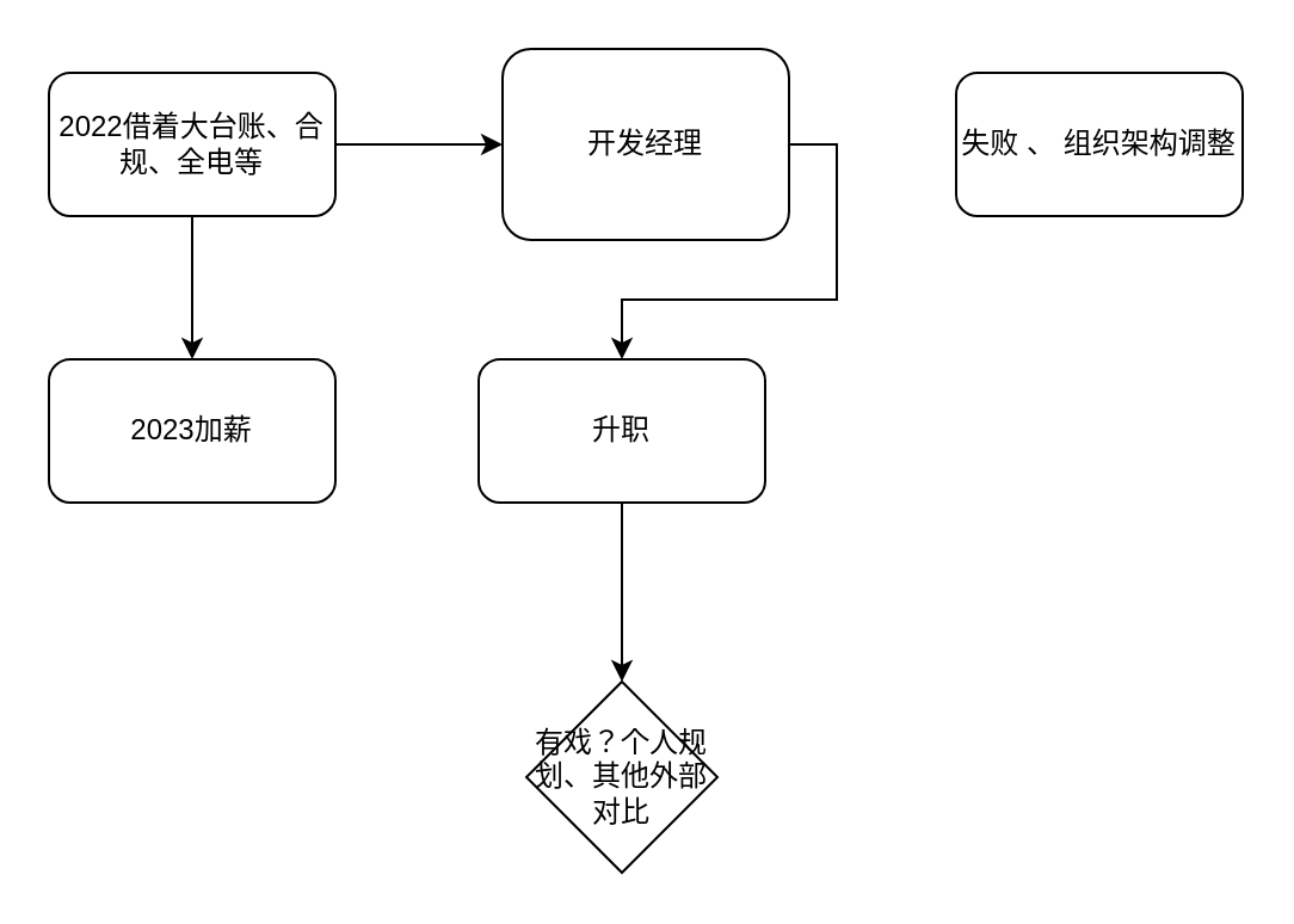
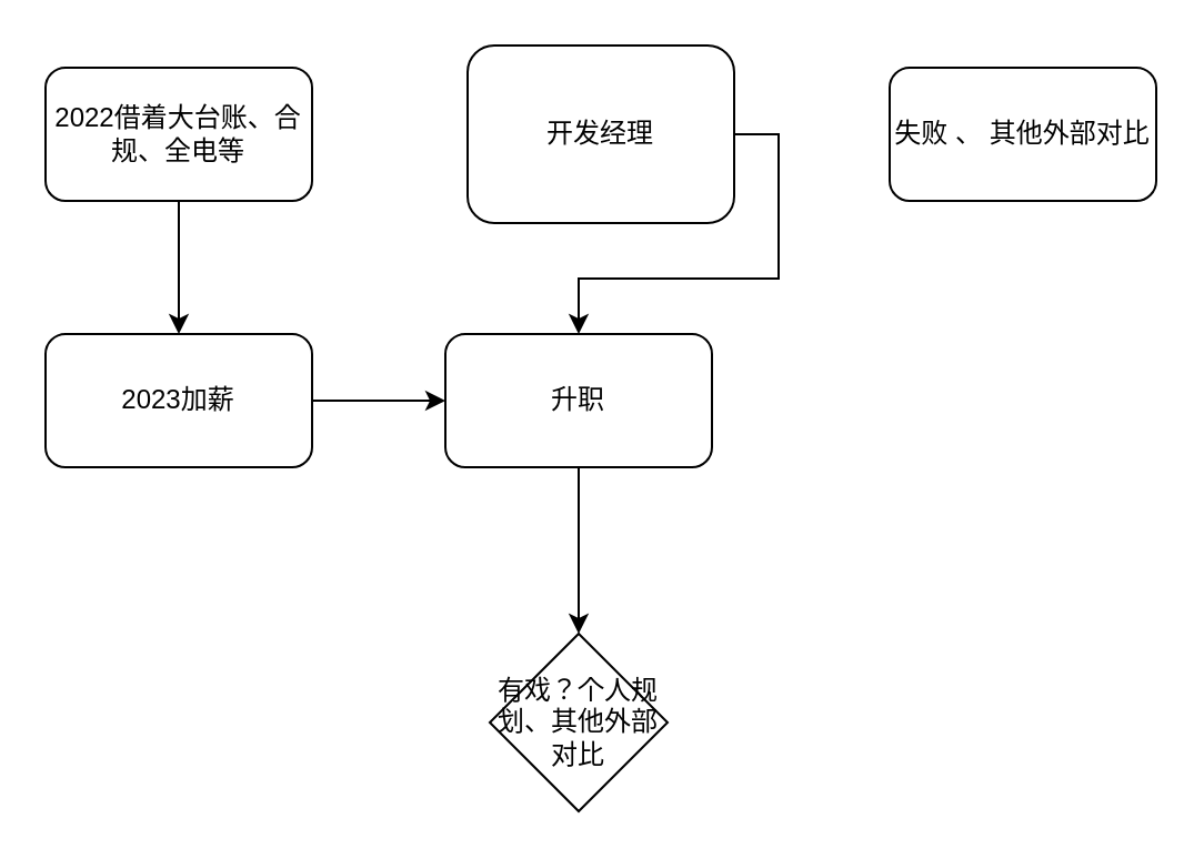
  <mxCell id="0" />
  <mxCell id="1" parent="0" />
- <mxCell id="2" style="edgeStyle=orthogonalEdgeStyle;rounded=0;orthogonalLoop=1;jettySize=auto;html=1;exitX=1;exitY=0.5;exitDx=0;exitDy=0;" edge="1" parent="1" source="4" target="6"><mxGeometry relative="1" as="geometry" /></mxCell>
  <mxCell id="3" style="edgeStyle=orthogonalEdgeStyle;rounded=0;orthogonalLoop=1;jettySize=auto;html=1;exitX=0.5;exitY=1;exitDx=0;exitDy=0;entryX=0.5;entryY=0;entryDx=0;entryDy=0;" edge="1" parent="1" source="4" target="9"><mxGeometry relative="1" as="geometry" /></mxCell>
  <mxCell id="4" value="2022借着大台账、合规、全电等" style="rounded=1;whiteSpace=wrap;html=1;" vertex="1" parent="1"><mxGeometry x="20" y="30" width="120" height="60" as="geometry" /></mxCell>
  <mxCell id="5" style="edgeStyle=orthogonalEdgeStyle;rounded=0;orthogonalLoop=1;jettySize=auto;html=1;exitX=1;exitY=0.5;exitDx=0;exitDy=0;" edge="1" parent="1" source="6" target="11"><mxGeometry relative="1" as="geometry" /></mxCell>
  <mxCell id="6" value="开发经理" style="whiteSpace=wrap;html=1;rounded=1;" vertex="1" parent="1"><mxGeometry x="210" y="20" width="120" height="80" as="geometry" /></mxCell>
- <mxCell id="7" value="失败 、 组织架构调整" style="rounded=1;whiteSpace=wrap;html=1;" vertex="1" parent="1"><mxGeometry x="400" y="30" width="120" height="60" as="geometry" /></mxCell>
+ <mxCell id="7" value="失败 、 其他外部对比" style="rounded=1;whiteSpace=wrap;html=1;" vertex="1" parent="1"><mxGeometry x="400" y="30" width="120" height="60" as="geometry" /></mxCell>
+ <mxCell id="8" style="edgeStyle=orthogonalEdgeStyle;rounded=0;orthogonalLoop=1;jettySize=auto;html=1;exitX=1;exitY=0.5;exitDx=0;exitDy=0;entryX=0;entryY=0.5;entryDx=0;entryDy=0;" edge="1" parent="1" source="9" target="11"><mxGeometry relative="1" as="geometry" /></mxCell>
  <mxCell id="9" value="2023加薪" style="rounded=1;whiteSpace=wrap;html=1;" vertex="1" parent="1"><mxGeometry x="20" y="150" width="120" height="60" as="geometry" /></mxCell>
  <mxCell id="10" style="edgeStyle=orthogonalEdgeStyle;rounded=0;orthogonalLoop=1;jettySize=auto;html=1;exitX=0.5;exitY=1;exitDx=0;exitDy=0;entryX=0.5;entryY=0;entryDx=0;entryDy=0;" edge="1" parent="1" source="11" target="12"><mxGeometry relative="1" as="geometry" /></mxCell>
  <mxCell id="11" value="升职" style="rounded=1;whiteSpace=wrap;html=1;" vertex="1" parent="1"><mxGeometry x="200" y="150" width="120" height="60" as="geometry" /></mxCell>
  <mxCell id="12" value="有戏？个人规划、其他外部对比" style="rhombus;whiteSpace=wrap;html=1;" vertex="1" parent="1"><mxGeometry x="220" y="285" width="80" height="80" as="geometry" /></mxCell>
